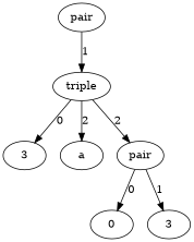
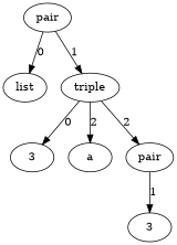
  digraph {
    n1 [label=pair]
+   n2 [label=list]
    n3 [label=triple]
    n4 [label=3]
    n5 [label=a]
    n6 [label=pair]
-   n7 [label=0]
    n8 [label=3]
+   n1 -> n2 [label=0]
    n1 -> n3 [label=1]
    n3 -> n4 [label=0]
    n3 -> n5 [label=2]
    n3 -> n6 [label=2]
-   n6 -> n7 [label=0]
    n6 -> n8 [label=1]
  }
